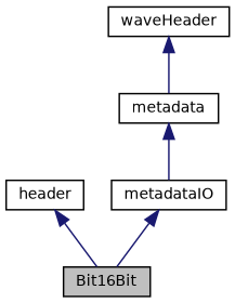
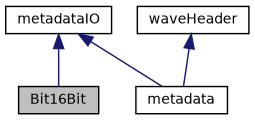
  digraph {
    node [color=black fillcolor=white fontname=Helvetica fontsize=10 shape=record style=filled]
    edge [color=midnightblue dir=back fontname=Helvetica fontsize=10 labelfontname=Helvetica labelfontsize=10 style=solid]
    n1 [fillcolor=grey75 fontcolor=black height=0.2 label=Bit16Bit width=0.4]
-   n2 [height=0.2 label=header width=0.4]
    n3 [height=0.2 label=waveHeader width=0.4]
    n4 [height=0.2 label=metadata width=0.4]
    n5 [height=0.2 label=metadataIO width=0.4]
-   n2 -> n1
    n3 -> n4
-   n4 -> n5
+   n5 -> n4
    n5 -> n1
  }
